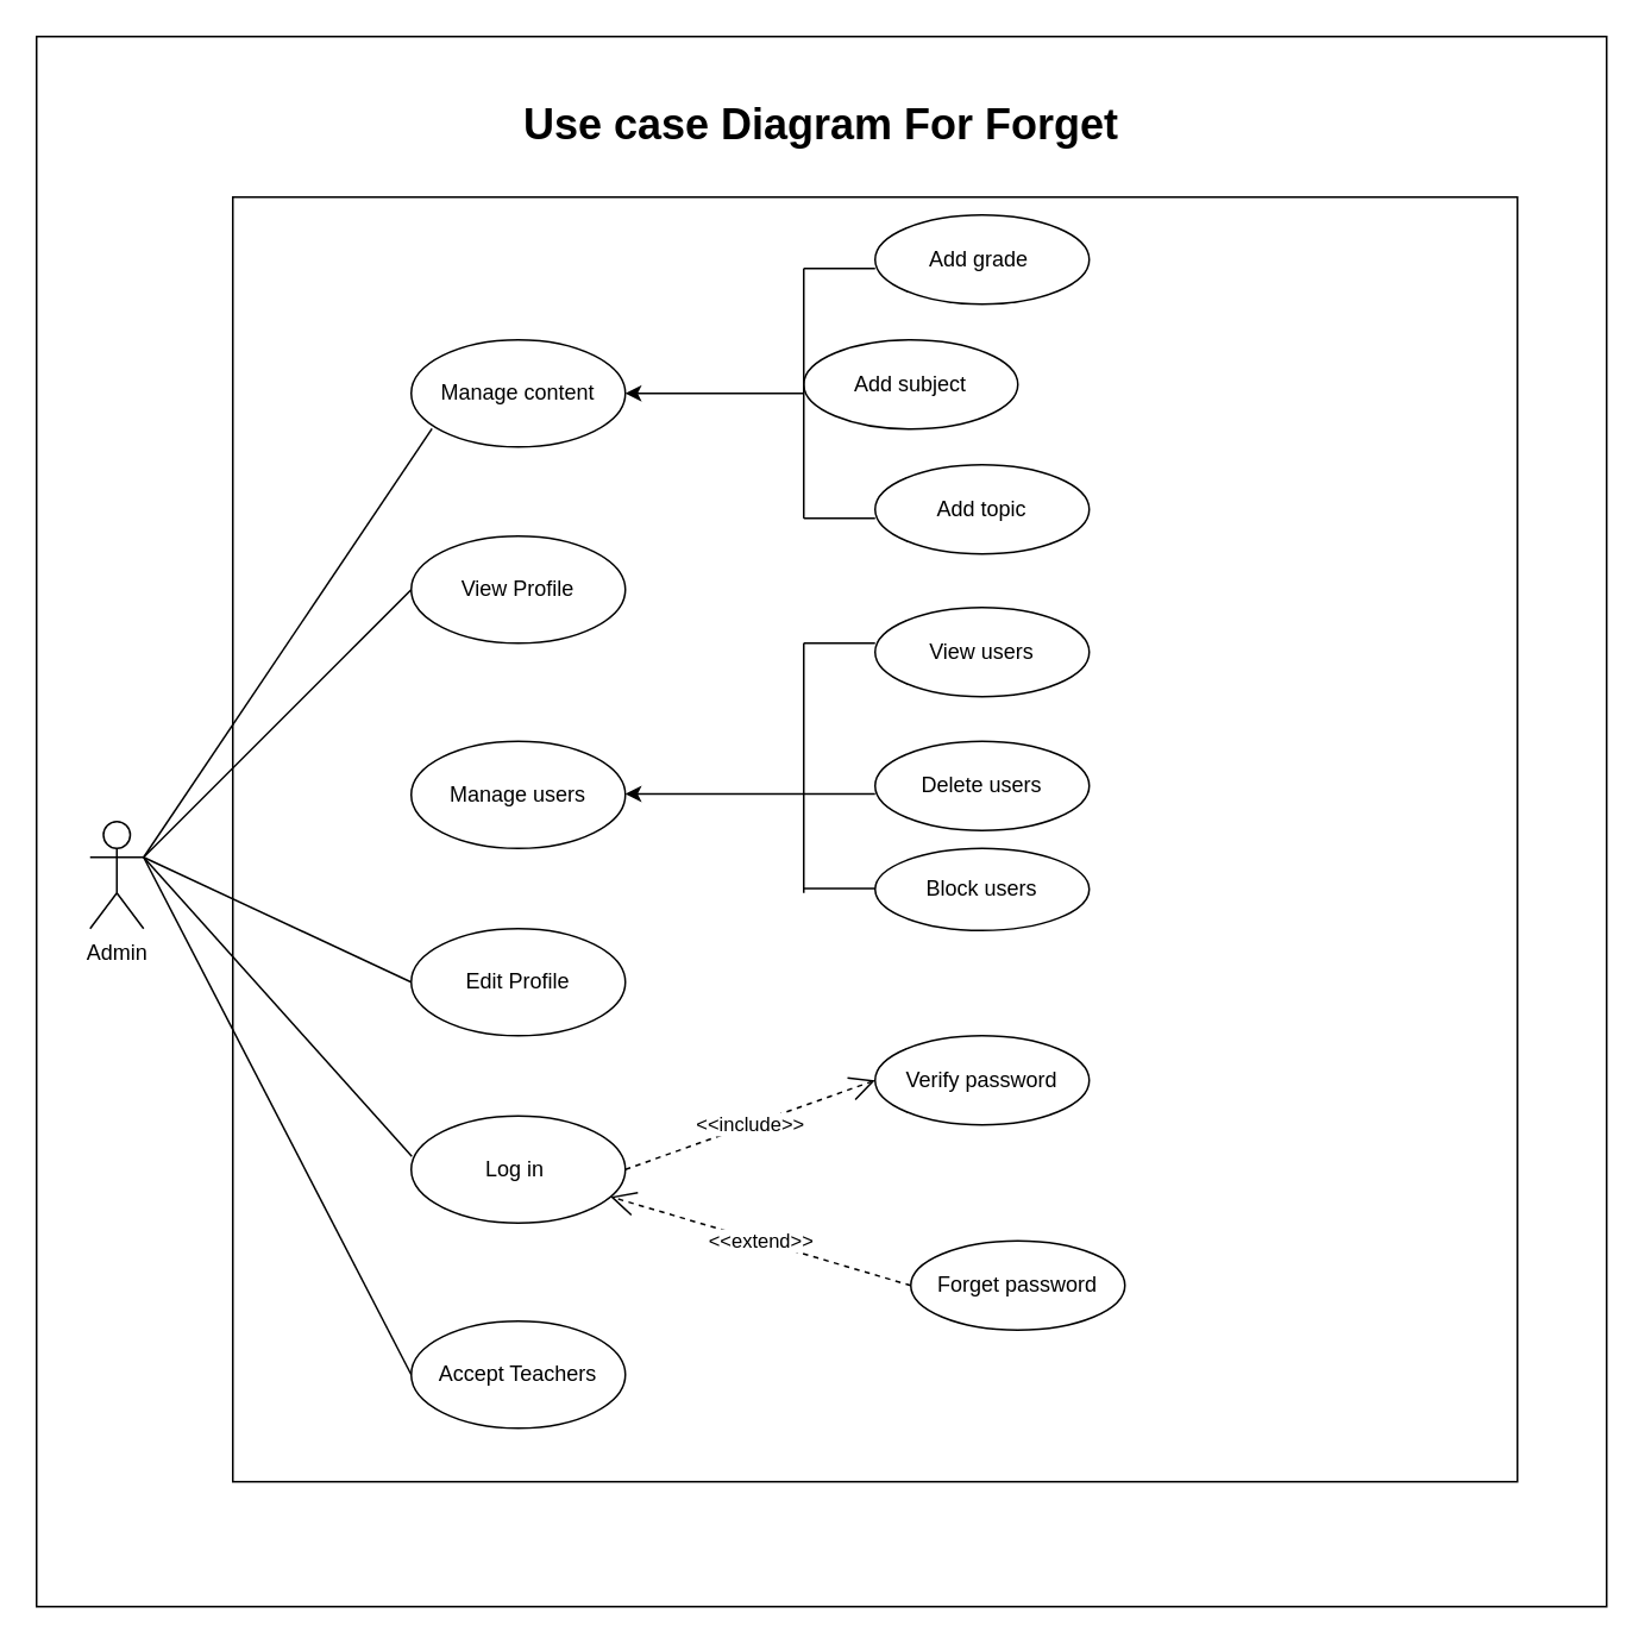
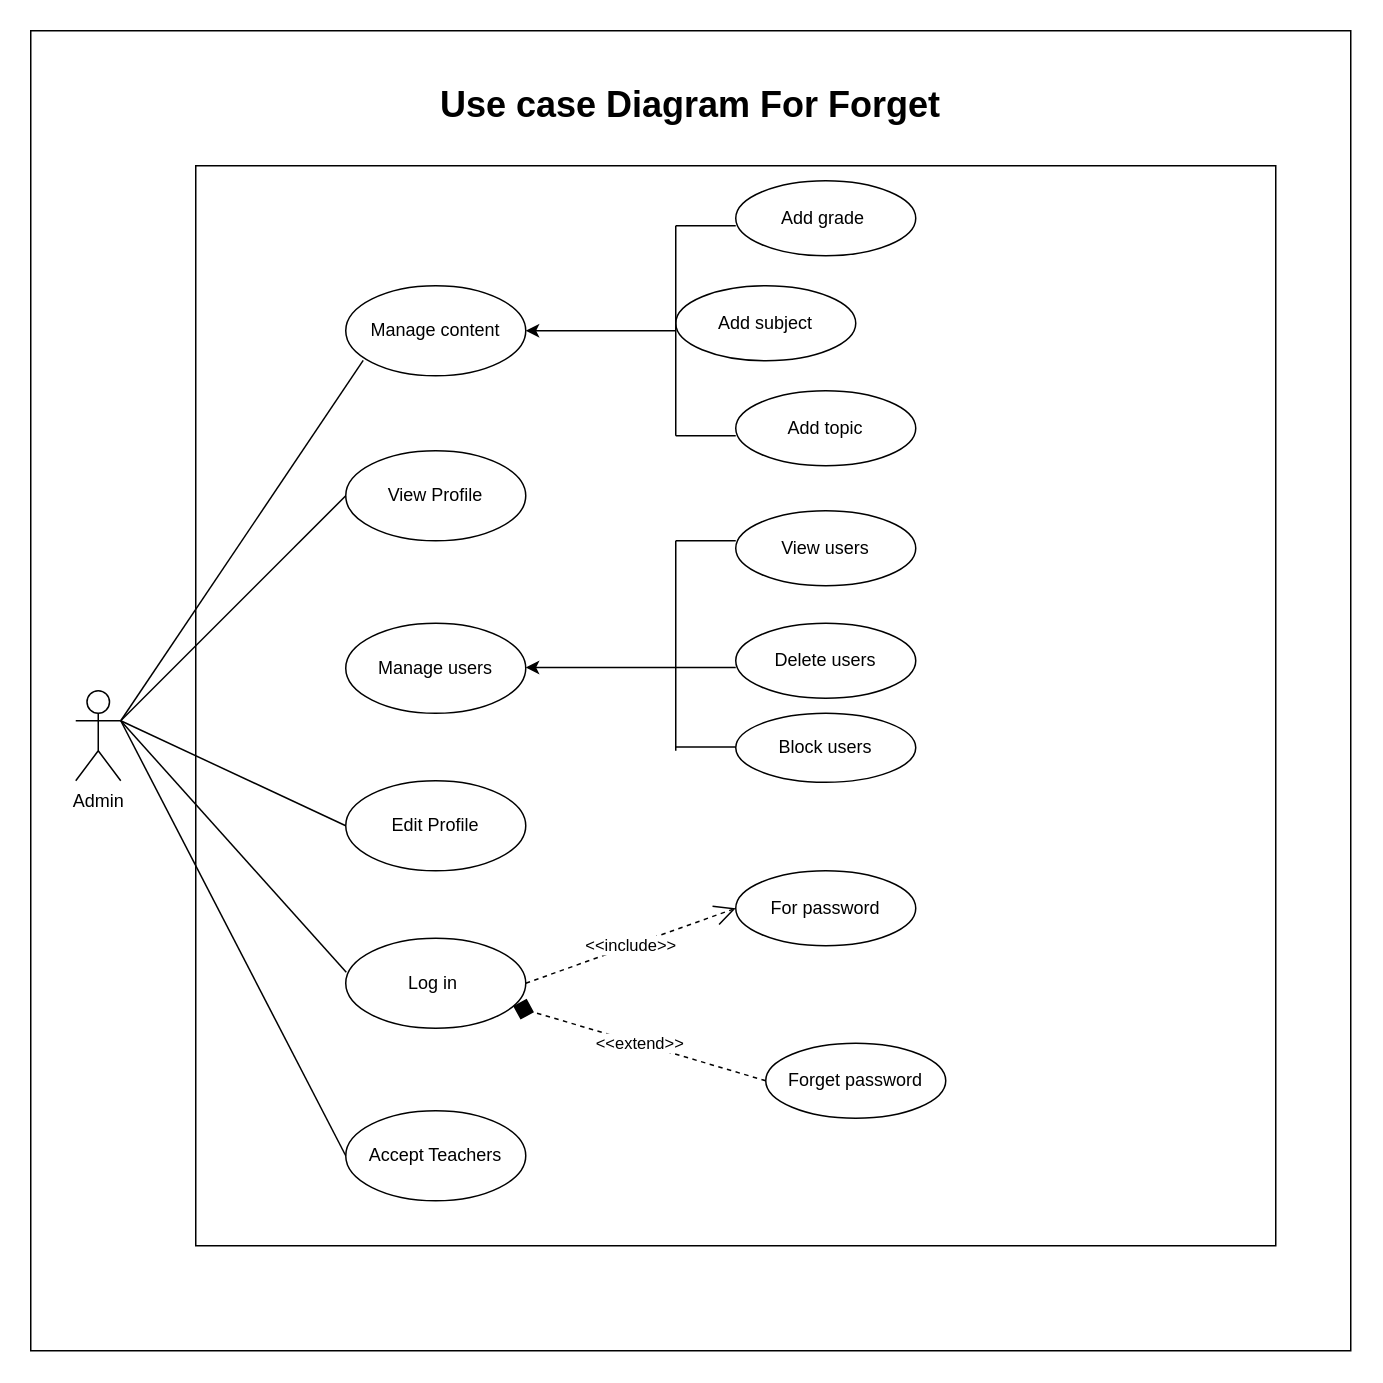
  <mxCell id="0" />
  <mxCell id="1" parent="0" />
  <mxCell id="2" value="" style="rounded=0;whiteSpace=wrap;html=1;" parent="1" vertex="1"><mxGeometry x="20" y="20" width="880" height="880" as="geometry" /></mxCell>
  <mxCell id="3" value="" style="whiteSpace=wrap;html=1;aspect=fixed;" parent="1" vertex="1"><mxGeometry x="130" y="110" width="720" height="720" as="geometry" /></mxCell>
  <mxCell id="4" value="Manage content" style="ellipse;whiteSpace=wrap;html=1;" parent="1" vertex="1"><mxGeometry x="230" y="190" width="120" height="60" as="geometry" /></mxCell>
  <mxCell id="5" value="Admin" style="shape=umlActor;verticalLabelPosition=bottom;labelBackgroundColor=#ffffff;verticalAlign=top;html=1;outlineConnect=0;" parent="1" vertex="1"><mxGeometry x="50" y="460" width="30" height="60" as="geometry" /></mxCell>
  <mxCell id="6" value="Manage users" style="ellipse;whiteSpace=wrap;html=1;" parent="1" vertex="1"><mxGeometry x="230" y="415" width="120" height="60" as="geometry" /></mxCell>
  <mxCell id="7" value="Log in&amp;nbsp;" style="ellipse;whiteSpace=wrap;html=1;" parent="1" vertex="1"><mxGeometry x="230" y="625" width="120" height="60" as="geometry" /></mxCell>
  <mxCell id="8" value="" style="endArrow=none;html=1;entryX=0.003;entryY=0.377;entryDx=0;entryDy=0;entryPerimeter=0;" parent="1" target="7" edge="1"><mxGeometry width="50" height="50" relative="1" as="geometry"><mxPoint x="80" y="480" as="sourcePoint" /><mxPoint x="170" y="530" as="targetPoint" /></mxGeometry></mxCell>
  <mxCell id="9" value="Add grade&amp;nbsp;" style="ellipse;whiteSpace=wrap;html=1;" parent="1" vertex="1"><mxGeometry x="490" y="120" width="120" height="50" as="geometry" /></mxCell>
  <mxCell id="10" value="Add subject" style="ellipse;whiteSpace=wrap;html=1;" parent="1" vertex="1"><mxGeometry x="450" y="190" width="120" height="50" as="geometry" /></mxCell>
  <mxCell id="11" value="Add topic" style="ellipse;whiteSpace=wrap;html=1;" parent="1" vertex="1"><mxGeometry x="490" y="260" width="120" height="50" as="geometry" /></mxCell>
  <mxCell id="12" value="" style="endArrow=none;html=1;exitX=0.097;exitY=0.83;exitDx=0;exitDy=0;exitPerimeter=0;" parent="1" source="4" edge="1"><mxGeometry width="50" height="50" relative="1" as="geometry"><mxPoint x="380" y="350" as="sourcePoint" /><mxPoint x="80" y="480" as="targetPoint" /></mxGeometry></mxCell>
  <mxCell id="13" value="View users" style="ellipse;whiteSpace=wrap;html=1;" parent="1" vertex="1"><mxGeometry x="490" y="340" width="120" height="50" as="geometry" /></mxCell>
  <mxCell id="14" value="Delete users" style="ellipse;whiteSpace=wrap;html=1;" parent="1" vertex="1"><mxGeometry x="490" y="415" width="120" height="50" as="geometry" /></mxCell>
  <mxCell id="15" value="Block users" style="ellipse;whiteSpace=wrap;html=1;" parent="1" vertex="1"><mxGeometry x="490" y="475" width="120" height="46" as="geometry" /></mxCell>
- <mxCell id="16" value="Verify password" style="ellipse;whiteSpace=wrap;html=1;" parent="1" vertex="1"><mxGeometry x="490" y="580" width="120" height="50" as="geometry" /></mxCell>
+ <mxCell id="16" value="For password" style="ellipse;whiteSpace=wrap;html=1;" parent="1" vertex="1"><mxGeometry x="490" y="580" width="120" height="50" as="geometry" /></mxCell>
  <mxCell id="17" value="Forget password" style="ellipse;whiteSpace=wrap;html=1;" parent="1" vertex="1"><mxGeometry x="510" y="695" width="120" height="50" as="geometry" /></mxCell>
  <mxCell id="18" value="&amp;lt;&amp;lt;include&amp;gt;&amp;gt;" style="endArrow=open;endSize=12;dashed=1;html=1;exitX=1;exitY=0.5;exitDx=0;exitDy=0;entryX=0;entryY=0.5;entryDx=0;entryDy=0;" parent="1" source="7" target="16" edge="1"><mxGeometry width="160" relative="1" as="geometry"><mxPoint x="380" y="600" as="sourcePoint" /><mxPoint x="540" y="600" as="targetPoint" /></mxGeometry></mxCell>
- <mxCell id="19" value="&amp;lt;&amp;lt;extend&amp;gt;&amp;gt;" style="endArrow=open;endSize=12;dashed=1;html=1;exitX=0;exitY=0.5;exitDx=0;exitDy=0;" parent="1" source="17" target="7" edge="1"><mxGeometry width="160" relative="1" as="geometry"><mxPoint x="640" y="740" as="sourcePoint" /><mxPoint x="650" y="650" as="targetPoint" /></mxGeometry></mxCell>
+ <mxCell id="19" value="&amp;lt;&amp;lt;extend&amp;gt;&amp;gt;" style="endArrow=diamond;endSize=12;dashed=1;html=1;exitX=0;exitY=0.5;exitDx=0;exitDy=0;" parent="1" source="17" target="7" edge="1"><mxGeometry width="160" relative="1" as="geometry"><mxPoint x="640" y="740" as="sourcePoint" /><mxPoint x="650" y="650" as="targetPoint" /></mxGeometry></mxCell>
  <mxCell id="20" value="&lt;font style=&quot;font-size: 24px&quot;&gt;&lt;b&gt;Use case Diagram For Forget&lt;/b&gt;&lt;/font&gt;" style="text;html=1;strokeColor=none;fillColor=none;align=center;verticalAlign=middle;whiteSpace=wrap;rounded=0;fontSize=18;" parent="1" vertex="1"><mxGeometry x="255" y="60" width="410" height="20" as="geometry" /></mxCell>
  <mxCell id="21" value="" style="endArrow=classic;html=1;entryX=1;entryY=0.5;entryDx=0;entryDy=0;exitX=0;exitY=0.6;exitDx=0;exitDy=0;exitPerimeter=0;" parent="1" source="10" target="4" edge="1"><mxGeometry width="50" height="50" relative="1" as="geometry"><mxPoint x="400" y="380" as="sourcePoint" /><mxPoint x="450" y="330" as="targetPoint" /></mxGeometry></mxCell>
  <mxCell id="22" value="" style="endArrow=classic;html=1;entryX=1;entryY=0.5;entryDx=0;entryDy=0;exitX=0;exitY=0.6;exitDx=0;exitDy=0;exitPerimeter=0;" parent="1" edge="1"><mxGeometry width="50" height="50" relative="1" as="geometry"><mxPoint x="490" y="444.5" as="sourcePoint" /><mxPoint x="350" y="444.5" as="targetPoint" /><Array as="points"><mxPoint x="430" y="444.5" /></Array></mxGeometry></mxCell>
  <mxCell id="23" value="" style="endArrow=none;html=1;" parent="1" edge="1"><mxGeometry width="50" height="50" relative="1" as="geometry"><mxPoint x="450" y="290" as="sourcePoint" /><mxPoint x="450" y="150" as="targetPoint" /></mxGeometry></mxCell>
  <mxCell id="24" value="" style="endArrow=none;html=1;" parent="1" edge="1"><mxGeometry width="50" height="50" relative="1" as="geometry"><mxPoint x="450" y="150" as="sourcePoint" /><mxPoint x="490" y="150" as="targetPoint" /></mxGeometry></mxCell>
  <mxCell id="25" value="" style="endArrow=none;html=1;" parent="1" edge="1"><mxGeometry width="50" height="50" relative="1" as="geometry"><mxPoint x="450" y="290" as="sourcePoint" /><mxPoint x="490" y="290" as="targetPoint" /></mxGeometry></mxCell>
  <mxCell id="26" value="" style="endArrow=none;html=1;" parent="1" edge="1"><mxGeometry width="50" height="50" relative="1" as="geometry"><mxPoint x="450" y="500" as="sourcePoint" /><mxPoint x="450" y="360" as="targetPoint" /></mxGeometry></mxCell>
  <mxCell id="27" value="" style="endArrow=none;html=1;" parent="1" edge="1"><mxGeometry width="50" height="50" relative="1" as="geometry"><mxPoint x="450" y="360" as="sourcePoint" /><mxPoint x="490" y="360" as="targetPoint" /></mxGeometry></mxCell>
  <mxCell id="28" value="" style="endArrow=none;html=1;" parent="1" edge="1"><mxGeometry width="50" height="50" relative="1" as="geometry"><mxPoint x="450" y="497.5" as="sourcePoint" /><mxPoint x="490" y="497.5" as="targetPoint" /></mxGeometry></mxCell>
  <mxCell id="29" value="Accept Teachers" style="ellipse;whiteSpace=wrap;html=1;" parent="1" vertex="1"><mxGeometry x="230" y="740" width="120" height="60" as="geometry" /></mxCell>
  <mxCell id="30" value="" style="endArrow=none;html=1;entryX=0;entryY=0.5;entryDx=0;entryDy=0;" parent="1" target="29" edge="1"><mxGeometry width="50" height="50" relative="1" as="geometry"><mxPoint x="80" y="480" as="sourcePoint" /><mxPoint x="450" y="620" as="targetPoint" /></mxGeometry></mxCell>
  <mxCell id="31" value="View Profile" style="ellipse;whiteSpace=wrap;html=1;" parent="1" vertex="1"><mxGeometry x="230" y="300" width="120" height="60" as="geometry" /></mxCell>
  <mxCell id="32" value="Edit Profile" style="ellipse;whiteSpace=wrap;html=1;" parent="1" vertex="1"><mxGeometry x="230" y="520" width="120" height="60" as="geometry" /></mxCell>
  <mxCell id="33" value="" style="endArrow=none;html=1;entryX=0;entryY=0.5;entryDx=0;entryDy=0;" parent="1" target="32" edge="1"><mxGeometry width="50" height="50" relative="1" as="geometry"><mxPoint x="80" y="480" as="sourcePoint" /><mxPoint x="450" y="420" as="targetPoint" /></mxGeometry></mxCell>
  <mxCell id="34" value="" style="endArrow=none;html=1;entryX=0;entryY=0.5;entryDx=0;entryDy=0;" parent="1" target="31" edge="1"><mxGeometry width="50" height="50" relative="1" as="geometry"><mxPoint x="80" y="480" as="sourcePoint" /><mxPoint x="450" y="420" as="targetPoint" /></mxGeometry></mxCell>
